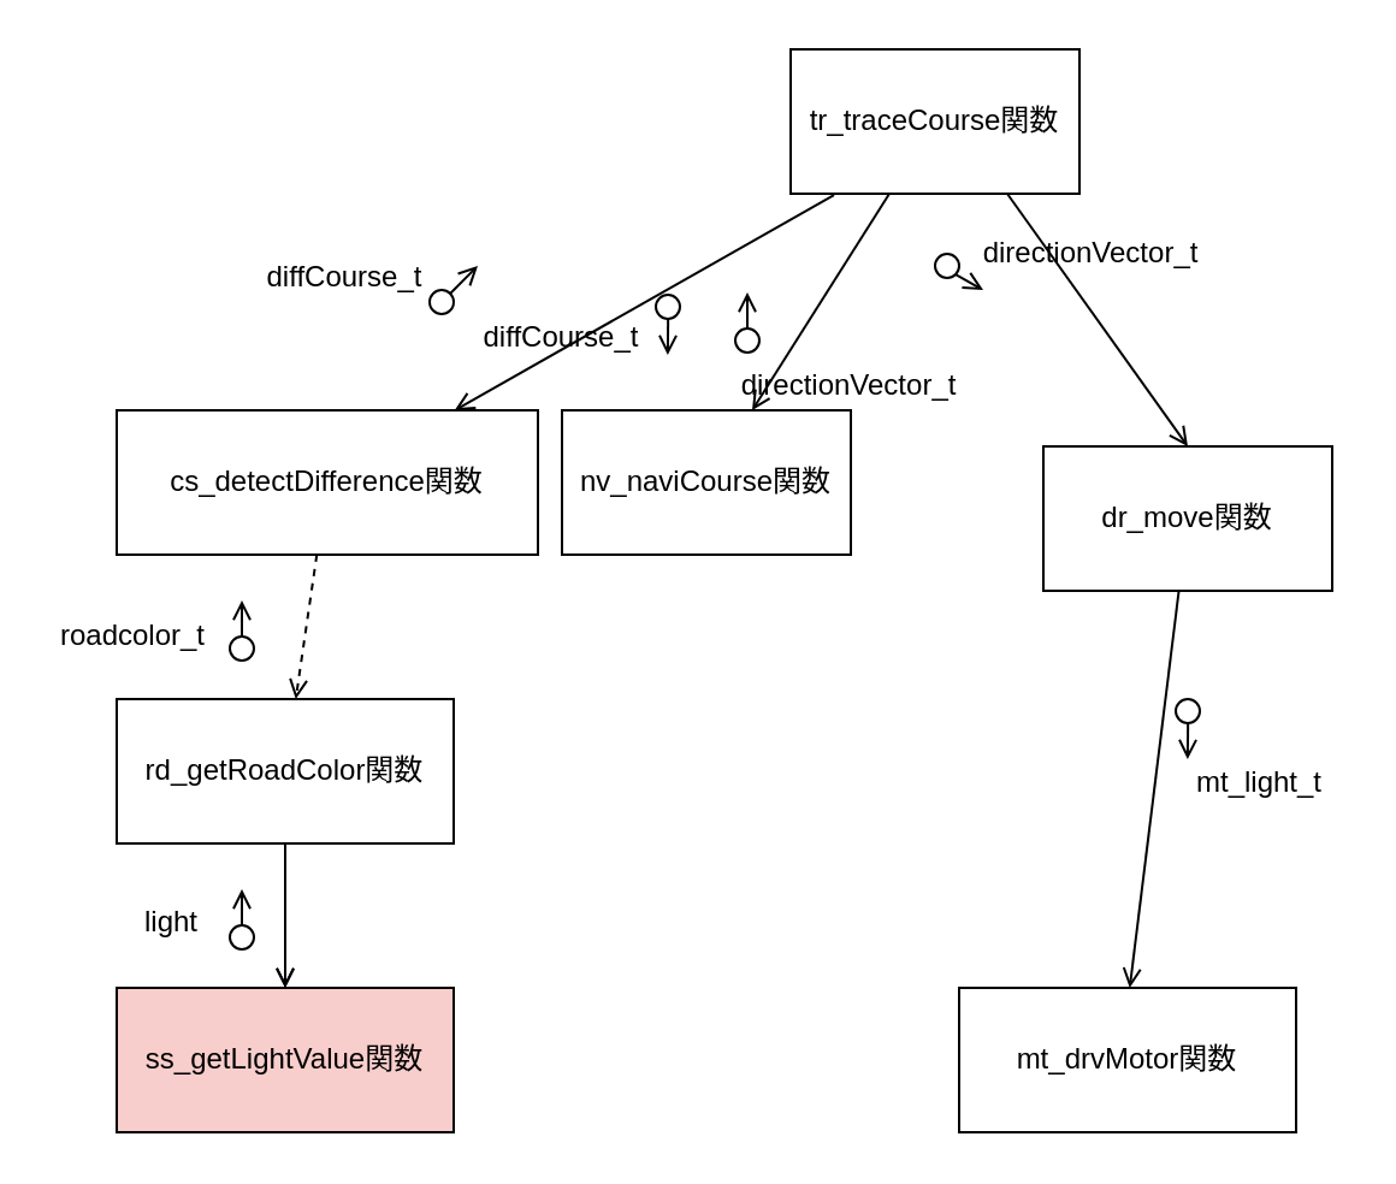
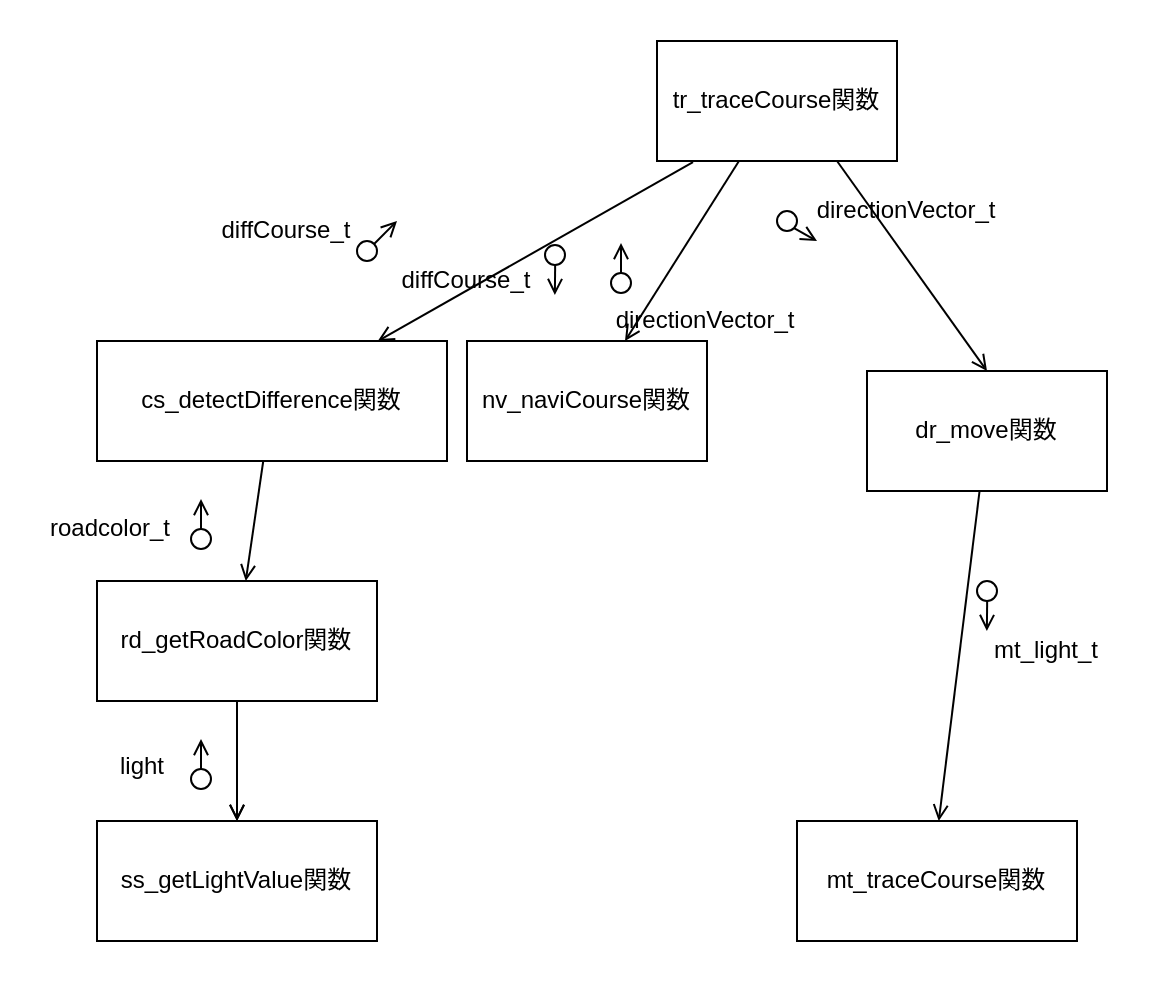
  <mxCell id="0" />
  <mxCell id="1" parent="0" />
  <mxCell id="2" value="" style="edgeStyle=none;html=1;endArrow=open;endFill=0;" parent="1" source="3" target="7" edge="1"><mxGeometry relative="1" as="geometry" /></mxCell>
  <mxCell id="3" value="tr_traceCourse関数" style="rounded=0;whiteSpace=wrap;html=1;" parent="1" vertex="1"><mxGeometry x="328" y="20" width="120" height="60" as="geometry" /></mxCell>
  <mxCell id="4" style="edgeStyle=none;html=1;entryX=0.15;entryY=1.01;entryDx=0;entryDy=0;entryPerimeter=0;endArrow=none;endFill=0;startArrow=open;startFill=0;" parent="1" source="6" target="3" edge="1"><mxGeometry relative="1" as="geometry" /></mxCell>
- <mxCell id="5" value="" style="edgeStyle=none;html=1;startArrow=none;startFill=0;endArrow=open;endFill=0;dashed=1;" parent="1" source="6" target="12" edge="1"><mxGeometry relative="1" as="geometry" /></mxCell>
+ <mxCell id="5" value="" style="edgeStyle=none;html=1;startArrow=none;startFill=0;endArrow=open;endFill=0;" parent="1" source="6" target="12" edge="1"><mxGeometry relative="1" as="geometry" /></mxCell>
  <mxCell id="6" value="cs_detectDifference関数" style="rounded=0;whiteSpace=wrap;html=1;" parent="1" vertex="1"><mxGeometry x="48" y="170" width="175" height="60" as="geometry" /></mxCell>
  <mxCell id="7" value="nv_naviCourse関数" style="rounded=0;whiteSpace=wrap;html=1;" parent="1" vertex="1"><mxGeometry x="233" y="170" width="120" height="60" as="geometry" /></mxCell>
  <mxCell id="8" style="edgeStyle=none;html=1;startArrow=none;startFill=0;endArrow=open;endFill=0;" parent="1" source="9" edge="1"><mxGeometry relative="1" as="geometry"><mxPoint x="468.875" y="410" as="targetPoint" /></mxGeometry></mxCell>
  <mxCell id="9" value="dr_move関数" style="rounded=0;whiteSpace=wrap;html=1;" parent="1" vertex="1"><mxGeometry x="433" y="185" width="120" height="60" as="geometry" /></mxCell>
  <mxCell id="10" style="edgeStyle=none;html=1;entryX=0.75;entryY=1;entryDx=0;entryDy=0;endArrow=none;endFill=0;startArrow=open;startFill=0;exitX=0.5;exitY=0;exitDx=0;exitDy=0;" parent="1" source="9" target="3" edge="1"><mxGeometry relative="1" as="geometry"><mxPoint x="164.472" y="180" as="sourcePoint" /><mxPoint x="261" y="100.6" as="targetPoint" /></mxGeometry></mxCell>
  <mxCell id="11" value="" style="edgeStyle=none;html=1;startArrow=none;startFill=0;endArrow=open;endFill=0;" parent="1" source="12" edge="1"><mxGeometry relative="1" as="geometry"><mxPoint x="118" y="410" as="targetPoint" /></mxGeometry></mxCell>
  <mxCell id="12" value="rd_getRoadColor関数" style="rounded=0;whiteSpace=wrap;html=1;" parent="1" vertex="1"><mxGeometry x="48" y="290" width="140" height="60" as="geometry" /></mxCell>
  <mxCell id="13" style="edgeStyle=none;html=1;exitX=1;exitY=0;exitDx=0;exitDy=0;startArrow=none;startFill=0;endArrow=open;endFill=0;" parent="1" source="14" edge="1"><mxGeometry relative="1" as="geometry"><mxPoint x="198" y="110" as="targetPoint" /></mxGeometry></mxCell>
  <mxCell id="14" value="" style="ellipse;whiteSpace=wrap;html=1;aspect=fixed;" parent="1" vertex="1"><mxGeometry x="178" y="120" width="10" height="10" as="geometry" /></mxCell>
  <mxCell id="15" value="diffCourse_t" style="text;html=1;strokeColor=none;fillColor=none;align=center;verticalAlign=middle;whiteSpace=wrap;rounded=0;" parent="1" vertex="1"><mxGeometry x="108" y="100" width="70" height="30" as="geometry" /></mxCell>
  <mxCell id="16" style="edgeStyle=none;html=1;exitX=0.5;exitY=0;exitDx=0;exitDy=0;startArrow=none;startFill=0;endArrow=open;endFill=0;" parent="1" source="17" edge="1"><mxGeometry relative="1" as="geometry"><mxPoint x="100" y="249" as="targetPoint" /></mxGeometry></mxCell>
  <mxCell id="17" value="" style="ellipse;whiteSpace=wrap;html=1;aspect=fixed;" parent="1" vertex="1"><mxGeometry x="95" y="264" width="10" height="10" as="geometry" /></mxCell>
  <mxCell id="18" value="roadcolor_t" style="text;html=1;strokeColor=none;fillColor=none;align=center;verticalAlign=middle;whiteSpace=wrap;rounded=0;" parent="1" vertex="1"><mxGeometry x="20" y="249" width="70" height="30" as="geometry" /></mxCell>
  <mxCell id="19" value="" style="edgeStyle=none;html=1;startArrow=none;startFill=0;endArrow=open;endFill=0;" parent="1" edge="1"><mxGeometry relative="1" as="geometry"><mxPoint x="118" y="350" as="sourcePoint" /><mxPoint x="118" y="410" as="targetPoint" /></mxGeometry></mxCell>
  <mxCell id="20" style="edgeStyle=none;html=1;exitX=0.5;exitY=0;exitDx=0;exitDy=0;startArrow=none;startFill=0;endArrow=open;endFill=0;" parent="1" source="21" edge="1"><mxGeometry relative="1" as="geometry"><mxPoint x="100" y="369" as="targetPoint" /></mxGeometry></mxCell>
  <mxCell id="21" value="" style="ellipse;whiteSpace=wrap;html=1;aspect=fixed;" parent="1" vertex="1"><mxGeometry x="95" y="384" width="10" height="10" as="geometry" /></mxCell>
  <mxCell id="22" value="light" style="text;html=1;strokeColor=none;fillColor=none;align=center;verticalAlign=middle;whiteSpace=wrap;rounded=0;" parent="1" vertex="1"><mxGeometry x="36" y="368" width="70" height="30" as="geometry" /></mxCell>
  <mxCell id="23" style="edgeStyle=none;html=1;startArrow=none;startFill=0;endArrow=open;endFill=0;" parent="1" source="24" edge="1"><mxGeometry relative="1" as="geometry"><mxPoint x="310" y="121" as="targetPoint" /></mxGeometry></mxCell>
  <mxCell id="24" value="" style="ellipse;whiteSpace=wrap;html=1;aspect=fixed;" parent="1" vertex="1"><mxGeometry x="305" y="136" width="10" height="10" as="geometry" /></mxCell>
  <mxCell id="25" value="directionVector_t" style="text;html=1;strokeColor=none;fillColor=none;align=center;verticalAlign=middle;whiteSpace=wrap;rounded=0;" parent="1" vertex="1"><mxGeometry x="317" y="145" width="71" height="30" as="geometry" /></mxCell>
  <mxCell id="26" style="edgeStyle=none;html=1;startArrow=none;startFill=0;endArrow=open;endFill=0;" parent="1" edge="1"><mxGeometry relative="1" as="geometry"><mxPoint x="492.93" y="315" as="targetPoint" /><mxPoint x="493.08" y="300" as="sourcePoint" /></mxGeometry></mxCell>
  <mxCell id="27" value="" style="ellipse;whiteSpace=wrap;html=1;aspect=fixed;direction=west;" parent="1" vertex="1"><mxGeometry x="488" y="290" width="10" height="10" as="geometry" /></mxCell>
  <mxCell id="28" value="mt_light_t" style="text;html=1;strokeColor=none;fillColor=none;align=center;verticalAlign=middle;whiteSpace=wrap;rounded=0;" parent="1" vertex="1"><mxGeometry x="488" y="310" width="70" height="30" as="geometry" /></mxCell>
  <mxCell id="29" style="edgeStyle=none;html=1;exitX=1;exitY=1;exitDx=0;exitDy=0;startArrow=none;startFill=0;endArrow=open;endFill=0;" parent="1" source="30" edge="1"><mxGeometry relative="1" as="geometry"><mxPoint x="408" y="120" as="targetPoint" /></mxGeometry></mxCell>
  <mxCell id="30" value="" style="ellipse;whiteSpace=wrap;html=1;aspect=fixed;" parent="1" vertex="1"><mxGeometry x="388" y="105" width="10" height="10" as="geometry" /></mxCell>
  <mxCell id="31" value="directionVector_t" style="text;html=1;strokeColor=none;fillColor=none;align=center;verticalAlign=middle;whiteSpace=wrap;rounded=0;" parent="1" vertex="1"><mxGeometry x="418" y="90" width="70" height="30" as="geometry" /></mxCell>
  <mxCell id="32" style="edgeStyle=none;html=1;startArrow=none;startFill=0;endArrow=open;endFill=0;" parent="1" edge="1"><mxGeometry relative="1" as="geometry"><mxPoint x="276.93" y="147" as="targetPoint" /><mxPoint x="277.08" y="132" as="sourcePoint" /></mxGeometry></mxCell>
  <mxCell id="33" value="" style="ellipse;whiteSpace=wrap;html=1;aspect=fixed;direction=west;" parent="1" vertex="1"><mxGeometry x="272" y="122" width="10" height="10" as="geometry" /></mxCell>
  <mxCell id="34" value="diffCourse_t" style="text;html=1;strokeColor=none;fillColor=none;align=center;verticalAlign=middle;whiteSpace=wrap;rounded=0;" parent="1" vertex="1"><mxGeometry x="198" y="125" width="70" height="30" as="geometry" /></mxCell>
- <mxCell id="35" value="ss_getLightValue関数" style="rounded=0;whiteSpace=wrap;html=1;fillColor=#f8cecc;" vertex="1" parent="1"><mxGeometry x="48" y="410" width="140" height="60" as="geometry" /></mxCell>
- <mxCell id="36" value="mt_drvMotor関数" style="rounded=0;whiteSpace=wrap;html=1;" vertex="1" parent="1"><mxGeometry x="398" y="410" width="140" height="60" as="geometry" /></mxCell>
+ <mxCell id="35" value="ss_getLightValue関数" style="rounded=0;whiteSpace=wrap;html=1;" vertex="1" parent="1"><mxGeometry x="48" y="410" width="140" height="60" as="geometry" /></mxCell>
+ <mxCell id="36" value="mt_traceCourse関数" style="rounded=0;whiteSpace=wrap;html=1;" vertex="1" parent="1"><mxGeometry x="398" y="410" width="140" height="60" as="geometry" /></mxCell>
